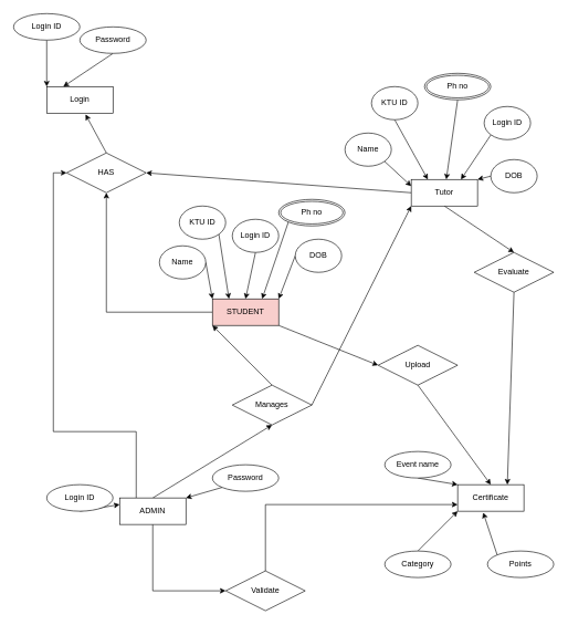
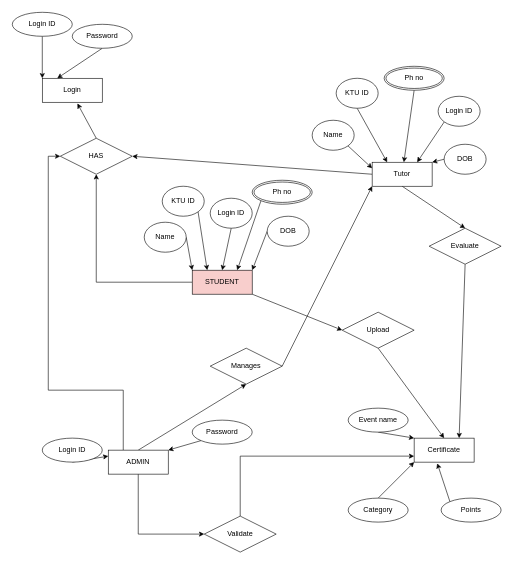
  <mxCell id="0" />
  <mxCell id="1" parent="0" />
  <mxCell id="2" style="rounded=0;orthogonalLoop=1;jettySize=auto;html=1;exitX=1;exitY=0.5;exitDx=0;exitDy=0;entryX=0;entryY=0;entryDx=0;entryDy=0;" edge="1" parent="1" source="3" target="14"><mxGeometry relative="1" as="geometry"><mxPoint x="325" y="420" as="targetPoint" /></mxGeometry></mxCell>
  <mxCell id="3" value="Name" style="ellipse;whiteSpace=wrap;html=1;" vertex="1" parent="1"><mxGeometry x="240" y="370" width="70" height="50" as="geometry" /></mxCell>
  <mxCell id="4" style="rounded=0;orthogonalLoop=1;jettySize=auto;html=1;exitX=1;exitY=1;exitDx=0;exitDy=0;entryX=0.25;entryY=0;entryDx=0;entryDy=0;" edge="1" parent="1" source="5" target="14"><mxGeometry relative="1" as="geometry"><mxPoint x="355" y="420" as="targetPoint" /></mxGeometry></mxCell>
  <mxCell id="5" value="KTU ID" style="ellipse;whiteSpace=wrap;html=1;" vertex="1" parent="1"><mxGeometry x="270" y="310" width="70" height="50" as="geometry" /></mxCell>
  <mxCell id="6" style="rounded=0;orthogonalLoop=1;jettySize=auto;html=1;exitX=0.5;exitY=1;exitDx=0;exitDy=0;entryX=0.5;entryY=0;entryDx=0;entryDy=0;" edge="1" parent="1" source="7" target="14"><mxGeometry relative="1" as="geometry"><mxPoint x="385" y="420" as="targetPoint" /></mxGeometry></mxCell>
  <mxCell id="7" value="Login ID" style="ellipse;whiteSpace=wrap;html=1;" vertex="1" parent="1"><mxGeometry x="350" y="330" width="70" height="50" as="geometry" /></mxCell>
  <mxCell id="8" style="rounded=0;orthogonalLoop=1;jettySize=auto;html=1;exitX=0;exitY=0.5;exitDx=0;exitDy=0;entryX=1;entryY=0;entryDx=0;entryDy=0;" edge="1" parent="1" source="9" target="14"><mxGeometry relative="1" as="geometry"><mxPoint x="445" y="420" as="targetPoint" /></mxGeometry></mxCell>
  <mxCell id="9" value="DOB" style="ellipse;whiteSpace=wrap;html=1;" vertex="1" parent="1"><mxGeometry x="445" y="360" width="70" height="50" as="geometry" /></mxCell>
  <mxCell id="10" style="rounded=0;orthogonalLoop=1;jettySize=auto;html=1;exitX=0;exitY=1;exitDx=0;exitDy=0;entryX=0.75;entryY=0;entryDx=0;entryDy=0;" edge="1" parent="1" source="11" target="14"><mxGeometry relative="1" as="geometry"><mxPoint x="415" y="420" as="targetPoint" /></mxGeometry></mxCell>
  <mxCell id="11" value="Ph no" style="ellipse;shape=doubleEllipse;margin=3;whiteSpace=wrap;html=1;align=center;" vertex="1" parent="1"><mxGeometry x="420" y="300" width="100" height="40" as="geometry" /></mxCell>
  <mxCell id="12" style="edgeStyle=orthogonalEdgeStyle;rounded=0;orthogonalLoop=1;jettySize=auto;html=1;exitX=0;exitY=0.5;exitDx=0;exitDy=0;entryX=0.5;entryY=1;entryDx=0;entryDy=0;" edge="1" parent="1" source="14" target="45"><mxGeometry relative="1" as="geometry" /></mxCell>
  <mxCell id="13" style="rounded=0;orthogonalLoop=1;jettySize=auto;html=1;exitX=1;exitY=1;exitDx=0;exitDy=0;entryX=0;entryY=0.5;entryDx=0;entryDy=0;" edge="1" parent="1" source="14" target="56"><mxGeometry relative="1" as="geometry" /></mxCell>
  <mxCell id="14" value="S&lt;span style=&quot;white-space: pre;&quot;&gt;TUDENT&lt;/span&gt;" style="whiteSpace=wrap;html=1;align=center;fillColor=#f8cecc;" vertex="1" parent="1"><mxGeometry x="320" y="450" width="100" height="40" as="geometry" /></mxCell>
- <mxCell id="15" style="rounded=0;orthogonalLoop=1;jettySize=auto;html=1;exitX=0.5;exitY=0;exitDx=0;exitDy=0;entryX=0;entryY=1;entryDx=0;entryDy=0;" edge="1" parent="1" source="17" target="14"><mxGeometry relative="1" as="geometry" /></mxCell>
  <mxCell id="16" style="rounded=0;orthogonalLoop=1;jettySize=auto;html=1;exitX=1;exitY=0.5;exitDx=0;exitDy=0;entryX=0;entryY=1;entryDx=0;entryDy=0;" edge="1" parent="1" source="17" target="28"><mxGeometry relative="1" as="geometry" /></mxCell>
  <mxCell id="17" value="Manages" style="shape=rhombus;perimeter=rhombusPerimeter;whiteSpace=wrap;html=1;align=center;" vertex="1" parent="1"><mxGeometry x="350" y="580" width="120" height="60" as="geometry" /></mxCell>
  <mxCell id="18" style="rounded=0;orthogonalLoop=1;jettySize=auto;html=1;exitX=0.5;exitY=0;exitDx=0;exitDy=0;entryX=0.5;entryY=1;entryDx=0;entryDy=0;" edge="1" parent="1" source="21" target="17"><mxGeometry relative="1" as="geometry" /></mxCell>
  <mxCell id="19" style="edgeStyle=orthogonalEdgeStyle;rounded=0;orthogonalLoop=1;jettySize=auto;html=1;exitX=0.25;exitY=0;exitDx=0;exitDy=0;entryX=0;entryY=0.5;entryDx=0;entryDy=0;" edge="1" parent="1" source="21" target="45"><mxGeometry relative="1" as="geometry"><Array as="points"><mxPoint x="205" y="650" /><mxPoint x="80" y="650" /><mxPoint x="80" y="260" /></Array></mxGeometry></mxCell>
  <mxCell id="20" style="edgeStyle=orthogonalEdgeStyle;rounded=0;orthogonalLoop=1;jettySize=auto;html=1;exitX=0.5;exitY=1;exitDx=0;exitDy=0;entryX=0;entryY=0.5;entryDx=0;entryDy=0;" edge="1" parent="1" source="21" target="58"><mxGeometry relative="1" as="geometry" /></mxCell>
  <mxCell id="21" value="ADMIN" style="whiteSpace=wrap;html=1;align=center;" vertex="1" parent="1"><mxGeometry x="180" y="750" width="100" height="40" as="geometry" /></mxCell>
  <mxCell id="22" style="rounded=0;orthogonalLoop=1;jettySize=auto;html=1;exitX=0.5;exitY=1;exitDx=0;exitDy=0;entryX=0;entryY=0.25;entryDx=0;entryDy=0;" edge="1" parent="1" source="23" target="21"><mxGeometry relative="1" as="geometry" /></mxCell>
  <mxCell id="23" value="Login ID" style="ellipse;whiteSpace=wrap;html=1;align=center;" vertex="1" parent="1"><mxGeometry x="70" y="730" width="100" height="40" as="geometry" /></mxCell>
  <mxCell id="24" style="rounded=0;orthogonalLoop=1;jettySize=auto;html=1;exitX=0;exitY=1;exitDx=0;exitDy=0;entryX=1;entryY=0;entryDx=0;entryDy=0;" edge="1" parent="1" source="25" target="21"><mxGeometry relative="1" as="geometry" /></mxCell>
  <mxCell id="25" value="Password" style="ellipse;whiteSpace=wrap;html=1;align=center;" vertex="1" parent="1"><mxGeometry x="320" y="700" width="100" height="40" as="geometry" /></mxCell>
  <mxCell id="26" style="rounded=0;orthogonalLoop=1;jettySize=auto;html=1;exitX=0;exitY=0.5;exitDx=0;exitDy=0;entryX=1;entryY=0.5;entryDx=0;entryDy=0;" edge="1" parent="1" source="28" target="45"><mxGeometry relative="1" as="geometry" /></mxCell>
  <mxCell id="27" style="rounded=0;orthogonalLoop=1;jettySize=auto;html=1;exitX=0.5;exitY=1;exitDx=0;exitDy=0;entryX=0.5;entryY=0;entryDx=0;entryDy=0;" edge="1" parent="1" source="28" target="54"><mxGeometry relative="1" as="geometry" /></mxCell>
  <mxCell id="28" value="Tutor" style="whiteSpace=wrap;html=1;align=center;" vertex="1" parent="1"><mxGeometry x="620" y="270" width="100" height="40" as="geometry" /></mxCell>
  <mxCell id="29" style="rounded=0;orthogonalLoop=1;jettySize=auto;html=1;exitX=0.5;exitY=1;exitDx=0;exitDy=0;entryX=0.25;entryY=0;entryDx=0;entryDy=0;" edge="1" parent="1" source="30" target="28"><mxGeometry relative="1" as="geometry" /></mxCell>
  <mxCell id="30" value="KTU ID" style="ellipse;whiteSpace=wrap;html=1;" vertex="1" parent="1"><mxGeometry x="560" y="130" width="70" height="50" as="geometry" /></mxCell>
  <mxCell id="31" style="rounded=0;orthogonalLoop=1;jettySize=auto;html=1;exitX=0;exitY=1;exitDx=0;exitDy=0;entryX=0.75;entryY=0;entryDx=0;entryDy=0;" edge="1" parent="1" source="32" target="28"><mxGeometry relative="1" as="geometry" /></mxCell>
  <mxCell id="32" value="Login ID" style="ellipse;whiteSpace=wrap;html=1;" vertex="1" parent="1"><mxGeometry x="730" y="160" width="70" height="50" as="geometry" /></mxCell>
  <mxCell id="33" style="rounded=0;orthogonalLoop=1;jettySize=auto;html=1;exitX=0;exitY=0.5;exitDx=0;exitDy=0;entryX=1;entryY=0;entryDx=0;entryDy=0;" edge="1" parent="1" source="34" target="28"><mxGeometry relative="1" as="geometry" /></mxCell>
  <mxCell id="34" value="DOB" style="ellipse;whiteSpace=wrap;html=1;" vertex="1" parent="1"><mxGeometry x="740" y="240" width="70" height="50" as="geometry" /></mxCell>
  <mxCell id="35" style="rounded=0;orthogonalLoop=1;jettySize=auto;html=1;exitX=0.5;exitY=1;exitDx=0;exitDy=0;" edge="1" parent="1" target="28"><mxGeometry relative="1" as="geometry"><mxPoint x="690" y="150" as="sourcePoint" /></mxGeometry></mxCell>
  <mxCell id="36" value="Ph no" style="ellipse;shape=doubleEllipse;margin=3;whiteSpace=wrap;html=1;align=center;" vertex="1" parent="1"><mxGeometry x="640" y="110" width="100" height="40" as="geometry" /></mxCell>
  <mxCell id="37" style="rounded=0;orthogonalLoop=1;jettySize=auto;html=1;exitX=1;exitY=1;exitDx=0;exitDy=0;entryX=0;entryY=0.25;entryDx=0;entryDy=0;" edge="1" parent="1" source="38" target="28"><mxGeometry relative="1" as="geometry"><mxPoint x="575" y="550" as="targetPoint" /></mxGeometry></mxCell>
  <mxCell id="38" value="Name" style="ellipse;whiteSpace=wrap;html=1;" vertex="1" parent="1"><mxGeometry x="520" y="200" width="70" height="50" as="geometry" /></mxCell>
  <mxCell id="39" value="Login" style="whiteSpace=wrap;html=1;align=center;" vertex="1" parent="1"><mxGeometry x="70" y="130" width="100" height="40" as="geometry" /></mxCell>
  <mxCell id="40" style="rounded=0;orthogonalLoop=1;jettySize=auto;html=1;exitX=0.5;exitY=1;exitDx=0;exitDy=0;entryX=0;entryY=0;entryDx=0;entryDy=0;" edge="1" parent="1" source="41" target="39"><mxGeometry relative="1" as="geometry" /></mxCell>
  <mxCell id="41" value="Login ID" style="ellipse;whiteSpace=wrap;html=1;align=center;" vertex="1" parent="1"><mxGeometry x="20" y="20" width="100" height="40" as="geometry" /></mxCell>
  <mxCell id="42" style="rounded=0;orthogonalLoop=1;jettySize=auto;html=1;exitX=0.5;exitY=1;exitDx=0;exitDy=0;entryX=0.25;entryY=0;entryDx=0;entryDy=0;" edge="1" parent="1" source="43" target="39"><mxGeometry relative="1" as="geometry" /></mxCell>
  <mxCell id="43" value="Password" style="ellipse;whiteSpace=wrap;html=1;align=center;" vertex="1" parent="1"><mxGeometry x="120" y="40" width="100" height="40" as="geometry" /></mxCell>
  <mxCell id="44" style="rounded=0;orthogonalLoop=1;jettySize=auto;html=1;exitX=0.5;exitY=0;exitDx=0;exitDy=0;entryX=0.586;entryY=1.051;entryDx=0;entryDy=0;entryPerimeter=0;" edge="1" parent="1" source="45" target="39"><mxGeometry relative="1" as="geometry" /></mxCell>
  <mxCell id="45" value="HAS" style="shape=rhombus;perimeter=rhombusPerimeter;whiteSpace=wrap;html=1;align=center;" vertex="1" parent="1"><mxGeometry x="100" y="230" width="120" height="60" as="geometry" /></mxCell>
  <mxCell id="46" value="Certificate" style="whiteSpace=wrap;html=1;align=center;" vertex="1" parent="1"><mxGeometry x="690" y="730" width="100" height="40" as="geometry" /></mxCell>
  <mxCell id="47" style="rounded=0;orthogonalLoop=1;jettySize=auto;html=1;exitX=0.5;exitY=1;exitDx=0;exitDy=0;entryX=0;entryY=0;entryDx=0;entryDy=0;" edge="1" parent="1" source="48" target="46"><mxGeometry relative="1" as="geometry" /></mxCell>
  <mxCell id="48" value="Event name" style="ellipse;whiteSpace=wrap;html=1;align=center;" vertex="1" parent="1"><mxGeometry x="580" y="680" width="100" height="40" as="geometry" /></mxCell>
  <mxCell id="49" style="rounded=0;orthogonalLoop=1;jettySize=auto;html=1;exitX=0.5;exitY=0;exitDx=0;exitDy=0;entryX=0;entryY=1;entryDx=0;entryDy=0;" edge="1" parent="1" source="50" target="46"><mxGeometry relative="1" as="geometry" /></mxCell>
  <mxCell id="50" value="Category" style="ellipse;whiteSpace=wrap;html=1;align=center;" vertex="1" parent="1"><mxGeometry x="580" y="830" width="100" height="40" as="geometry" /></mxCell>
  <mxCell id="51" style="rounded=0;orthogonalLoop=1;jettySize=auto;html=1;exitX=0;exitY=0;exitDx=0;exitDy=0;entryX=0.386;entryY=1.051;entryDx=0;entryDy=0;entryPerimeter=0;" edge="1" parent="1" source="52" target="46"><mxGeometry relative="1" as="geometry" /></mxCell>
  <mxCell id="52" value="Points" style="ellipse;whiteSpace=wrap;html=1;align=center;" vertex="1" parent="1"><mxGeometry x="735" y="830" width="100" height="40" as="geometry" /></mxCell>
  <mxCell id="53" style="rounded=0;orthogonalLoop=1;jettySize=auto;html=1;exitX=0.5;exitY=1;exitDx=0;exitDy=0;entryX=0.75;entryY=0;entryDx=0;entryDy=0;" edge="1" parent="1" source="54" target="46"><mxGeometry relative="1" as="geometry" /></mxCell>
  <mxCell id="54" value="Evaluate" style="shape=rhombus;perimeter=rhombusPerimeter;whiteSpace=wrap;html=1;align=center;" vertex="1" parent="1"><mxGeometry x="715" y="380" width="120" height="60" as="geometry" /></mxCell>
  <mxCell id="55" style="rounded=0;orthogonalLoop=1;jettySize=auto;html=1;exitX=0.5;exitY=1;exitDx=0;exitDy=0;entryX=0.5;entryY=0;entryDx=0;entryDy=0;" edge="1" parent="1" source="56" target="46"><mxGeometry relative="1" as="geometry" /></mxCell>
  <mxCell id="56" value="Upload" style="shape=rhombus;perimeter=rhombusPerimeter;whiteSpace=wrap;html=1;align=center;" vertex="1" parent="1"><mxGeometry x="570" y="520" width="120" height="60" as="geometry" /></mxCell>
  <mxCell id="57" style="edgeStyle=orthogonalEdgeStyle;rounded=0;orthogonalLoop=1;jettySize=auto;html=1;exitX=0.5;exitY=0;exitDx=0;exitDy=0;entryX=0;entryY=0.75;entryDx=0;entryDy=0;" edge="1" parent="1" source="58" target="46"><mxGeometry relative="1" as="geometry" /></mxCell>
  <mxCell id="58" value="Validate" style="shape=rhombus;perimeter=rhombusPerimeter;whiteSpace=wrap;html=1;align=center;" vertex="1" parent="1"><mxGeometry x="340" y="860" width="120" height="60" as="geometry" /></mxCell>
